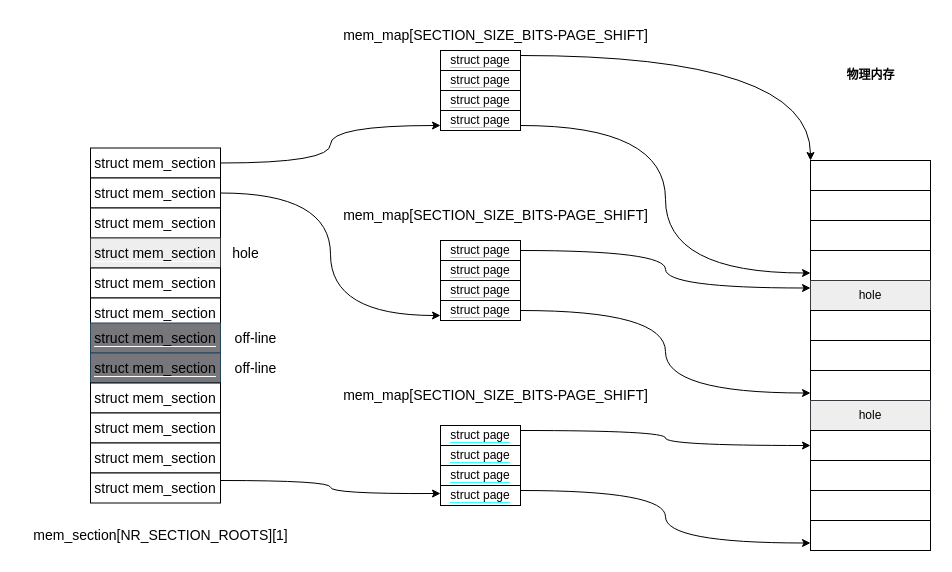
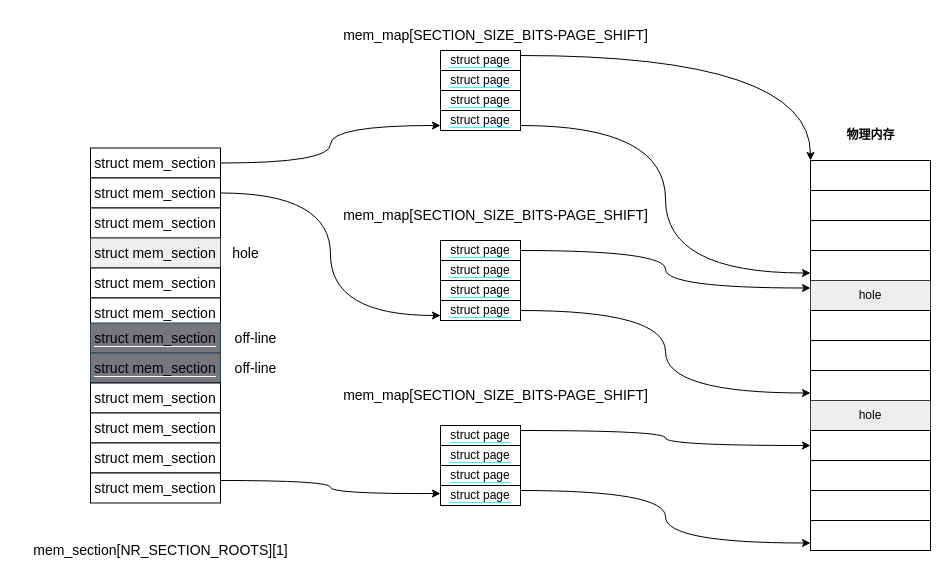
  <mxCell id="0" />
  <mxCell id="1" parent="0" />
  <mxCell id="2" value="" style="rounded=0;whiteSpace=wrap;html=1;labelBackgroundColor=#33FFFF;" vertex="1" parent="1"><mxGeometry x="810" y="160" width="120" height="30" as="geometry" /></mxCell>
  <mxCell id="3" value="" style="rounded=0;whiteSpace=wrap;html=1;labelBackgroundColor=#33FFFF;" vertex="1" parent="1"><mxGeometry x="810" y="190" width="120" height="30" as="geometry" /></mxCell>
  <mxCell id="4" value="" style="rounded=0;whiteSpace=wrap;html=1;labelBackgroundColor=#33FFFF;" vertex="1" parent="1"><mxGeometry x="810" y="220" width="120" height="30" as="geometry" /></mxCell>
  <mxCell id="5" value="" style="rounded=0;whiteSpace=wrap;html=1;labelBackgroundColor=#33FFFF;" vertex="1" parent="1"><mxGeometry x="810" y="250" width="120" height="30" as="geometry" /></mxCell>
  <mxCell id="6" value="hole" style="rounded=0;whiteSpace=wrap;html=1;labelBackgroundColor=none;fillColor=#eeeeee;strokeColor=#36393d;" vertex="1" parent="1"><mxGeometry x="810" y="280" width="120" height="30" as="geometry" /></mxCell>
  <mxCell id="7" value="" style="rounded=0;whiteSpace=wrap;html=1;labelBackgroundColor=#33FFFF;" vertex="1" parent="1"><mxGeometry x="810" y="310" width="120" height="30" as="geometry" /></mxCell>
  <mxCell id="8" value="" style="rounded=0;whiteSpace=wrap;html=1;labelBackgroundColor=#33FFFF;" vertex="1" parent="1"><mxGeometry x="810" y="340" width="120" height="30" as="geometry" /></mxCell>
  <mxCell id="9" value="" style="rounded=0;whiteSpace=wrap;html=1;labelBackgroundColor=#33FFFF;" vertex="1" parent="1"><mxGeometry x="810" y="370" width="120" height="30" as="geometry" /></mxCell>
  <mxCell id="10" value="hole" style="rounded=0;whiteSpace=wrap;html=1;labelBackgroundColor=#FFFFF;fillColor=#eeeeee;strokeColor=#36393d;" vertex="1" parent="1"><mxGeometry x="810" y="400" width="120" height="30" as="geometry" /></mxCell>
  <mxCell id="11" value="" style="rounded=0;whiteSpace=wrap;html=1;labelBackgroundColor=#33FFFF;" vertex="1" parent="1"><mxGeometry x="810" y="430" width="120" height="30" as="geometry" /></mxCell>
  <mxCell id="12" value="" style="rounded=0;whiteSpace=wrap;html=1;labelBackgroundColor=#33FFFF;" vertex="1" parent="1"><mxGeometry x="810" y="460" width="120" height="30" as="geometry" /></mxCell>
  <mxCell id="13" value="" style="rounded=0;whiteSpace=wrap;html=1;labelBackgroundColor=#33FFFF;" vertex="1" parent="1"><mxGeometry x="810" y="490" width="120" height="30" as="geometry" /></mxCell>
- <mxCell id="14" value="&lt;b&gt;物理内存&lt;/b&gt;" style="text;html=1;align=center;verticalAlign=middle;resizable=0;points=[];autosize=1;strokeColor=none;fillColor=none;" vertex="1" parent="1"><mxGeometry x="835" y="60" width="70" height="30" as="geometry" /></mxCell>
+ <mxCell id="14" value="&lt;b&gt;物理内存&lt;/b&gt;" style="text;html=1;align=center;verticalAlign=middle;resizable=0;points=[];autosize=1;strokeColor=none;fillColor=none;" vertex="1" parent="1"><mxGeometry x="835" y="120" width="70" height="30" as="geometry" /></mxCell>
  <mxCell id="15" value="" style="rounded=0;whiteSpace=wrap;html=1;labelBackgroundColor=#33FFFF;" vertex="1" parent="1"><mxGeometry x="810" y="520" width="120" height="30" as="geometry" /></mxCell>
  <mxCell id="16" style="edgeStyle=orthogonalEdgeStyle;curved=1;orthogonalLoop=1;jettySize=auto;html=1;exitX=1;exitY=0.25;exitDx=0;exitDy=0;entryX=0;entryY=0;entryDx=0;entryDy=0;fontSize=14;" edge="1" parent="1" source="17" target="2"><mxGeometry relative="1" as="geometry" /></mxCell>
  <mxCell id="17" value="&lt;span style=&quot;background-color: rgb(255, 255, 255);&quot;&gt;struct page&lt;/span&gt;" style="rounded=0;whiteSpace=wrap;html=1;labelBackgroundColor=#33FFFF;" vertex="1" parent="1"><mxGeometry x="440" y="50" width="80" height="20" as="geometry" /></mxCell>
  <mxCell id="18" value="&lt;span style=&quot;background-color: rgb(255, 255, 255);&quot;&gt;struct page&lt;/span&gt;" style="rounded=0;whiteSpace=wrap;html=1;labelBackgroundColor=#33FFFF;" vertex="1" parent="1"><mxGeometry x="440" y="70" width="80" height="20" as="geometry" /></mxCell>
  <mxCell id="19" value="&lt;span style=&quot;background-color: rgb(255, 255, 255);&quot;&gt;struct page&lt;/span&gt;" style="rounded=0;whiteSpace=wrap;html=1;labelBackgroundColor=#33FFFF;" vertex="1" parent="1"><mxGeometry x="440" y="90" width="80" height="20" as="geometry" /></mxCell>
  <mxCell id="20" style="edgeStyle=orthogonalEdgeStyle;curved=1;orthogonalLoop=1;jettySize=auto;html=1;exitX=1;exitY=0.75;exitDx=0;exitDy=0;entryX=0;entryY=0.75;entryDx=0;entryDy=0;fontSize=14;" edge="1" parent="1" source="21" target="5"><mxGeometry relative="1" as="geometry" /></mxCell>
  <mxCell id="21" value="&lt;span style=&quot;background-color: rgb(255, 255, 255);&quot;&gt;struct page&lt;/span&gt;" style="rounded=0;whiteSpace=wrap;html=1;labelBackgroundColor=#33FFFF;" vertex="1" parent="1"><mxGeometry x="440" y="110" width="80" height="20" as="geometry" /></mxCell>
  <mxCell id="22" style="edgeStyle=orthogonalEdgeStyle;curved=1;orthogonalLoop=1;jettySize=auto;html=1;entryX=0;entryY=0.25;entryDx=0;entryDy=0;fontSize=14;" edge="1" parent="1" source="23" target="6"><mxGeometry relative="1" as="geometry" /></mxCell>
  <mxCell id="23" value="&lt;span style=&quot;background-color: rgb(255, 255, 255);&quot;&gt;struct page&lt;/span&gt;" style="rounded=0;whiteSpace=wrap;html=1;labelBackgroundColor=#33FFFF;" vertex="1" parent="1"><mxGeometry x="440" y="240" width="80" height="20" as="geometry" /></mxCell>
  <mxCell id="24" value="&lt;span style=&quot;background-color: rgb(255, 255, 255);&quot;&gt;struct page&lt;/span&gt;" style="rounded=0;whiteSpace=wrap;html=1;labelBackgroundColor=#33FFFF;" vertex="1" parent="1"><mxGeometry x="440" y="260" width="80" height="20" as="geometry" /></mxCell>
  <mxCell id="25" value="&lt;span style=&quot;background-color: rgb(255, 255, 255);&quot;&gt;struct page&lt;/span&gt;" style="rounded=0;whiteSpace=wrap;html=1;labelBackgroundColor=#33FFFF;" vertex="1" parent="1"><mxGeometry x="440" y="280" width="80" height="20" as="geometry" /></mxCell>
  <mxCell id="26" style="edgeStyle=orthogonalEdgeStyle;curved=1;orthogonalLoop=1;jettySize=auto;html=1;exitX=1;exitY=0.5;exitDx=0;exitDy=0;entryX=0;entryY=0.75;entryDx=0;entryDy=0;fontSize=14;" edge="1" parent="1" source="27" target="9"><mxGeometry relative="1" as="geometry" /></mxCell>
  <mxCell id="27" value="&lt;span style=&quot;background-color: rgb(255, 255, 255);&quot;&gt;struct page&lt;/span&gt;" style="rounded=0;whiteSpace=wrap;html=1;labelBackgroundColor=#33FFFF;" vertex="1" parent="1"><mxGeometry x="440" y="300" width="80" height="20" as="geometry" /></mxCell>
  <mxCell id="28" style="edgeStyle=orthogonalEdgeStyle;curved=1;orthogonalLoop=1;jettySize=auto;html=1;entryX=0;entryY=0.75;entryDx=0;entryDy=0;fontSize=14;" edge="1" parent="1" source="29" target="21"><mxGeometry relative="1" as="geometry" /></mxCell>
  <mxCell id="29" value="struct mem_section" style="rounded=0;whiteSpace=wrap;html=1;labelBackgroundColor=#FFFFFF;labelBorderColor=none;fontSize=14;" vertex="1" parent="1"><mxGeometry x="90" y="147.5" width="130" height="30" as="geometry" /></mxCell>
  <mxCell id="30" style="edgeStyle=orthogonalEdgeStyle;curved=1;orthogonalLoop=1;jettySize=auto;html=1;exitX=1;exitY=0.5;exitDx=0;exitDy=0;entryX=0;entryY=0.75;entryDx=0;entryDy=0;fontSize=14;" edge="1" parent="1" source="31" target="27"><mxGeometry relative="1" as="geometry" /></mxCell>
  <mxCell id="31" value="struct mem_section" style="rounded=0;whiteSpace=wrap;html=1;labelBackgroundColor=#FFFFFF;labelBorderColor=none;fontSize=14;" vertex="1" parent="1"><mxGeometry x="90" y="177.5" width="130" height="30" as="geometry" /></mxCell>
  <mxCell id="32" value="struct mem_section" style="rounded=0;whiteSpace=wrap;html=1;labelBackgroundColor=#FFFFFF;labelBorderColor=none;fontSize=14;" vertex="1" parent="1"><mxGeometry x="90" y="207.5" width="130" height="30" as="geometry" /></mxCell>
  <mxCell id="33" value="&lt;span style=&quot;background-color: rgb(238, 238, 238);&quot;&gt;struct mem_section&lt;/span&gt;" style="rounded=0;whiteSpace=wrap;html=1;labelBackgroundColor=#FFFFFF;labelBorderColor=none;fontSize=14;fillColor=#eeeeee;strokeColor=#36393d;" vertex="1" parent="1"><mxGeometry x="90" y="237.5" width="130" height="30" as="geometry" /></mxCell>
  <mxCell id="34" value="struct mem_section" style="rounded=0;whiteSpace=wrap;html=1;labelBackgroundColor=#FFFFFF;labelBorderColor=none;fontSize=14;" vertex="1" parent="1"><mxGeometry x="90" y="267.5" width="130" height="30" as="geometry" /></mxCell>
  <mxCell id="35" value="struct mem_section" style="rounded=0;whiteSpace=wrap;html=1;labelBackgroundColor=#FFFFFF;labelBorderColor=none;fontSize=14;" vertex="1" parent="1"><mxGeometry x="90" y="297.5" width="130" height="30" as="geometry" /></mxCell>
  <mxCell id="36" value="&lt;span style=&quot;background-color: rgb(119, 118, 123);&quot;&gt;struct mem_section&lt;/span&gt;" style="rounded=0;whiteSpace=wrap;html=1;labelBackgroundColor=#FFFFFF;labelBorderColor=none;fontSize=14;fillColor=#77767b;strokeColor=#23445d;" vertex="1" parent="1"><mxGeometry x="90" y="322.5" width="130" height="30" as="geometry" /></mxCell>
  <mxCell id="37" value="&lt;span style=&quot;background-color: rgb(119, 118, 123);&quot;&gt;struct mem_section&lt;/span&gt;" style="rounded=0;whiteSpace=wrap;html=1;labelBackgroundColor=#FFFFFF;labelBorderColor=none;fontSize=14;fillColor=#77767b;strokeColor=#23445d;" vertex="1" parent="1"><mxGeometry x="90" y="352.5" width="130" height="30" as="geometry" /></mxCell>
  <mxCell id="38" value="struct mem_section" style="rounded=0;whiteSpace=wrap;html=1;labelBackgroundColor=#FFFFFF;labelBorderColor=none;fontSize=14;" vertex="1" parent="1"><mxGeometry x="90" y="382.5" width="130" height="30" as="geometry" /></mxCell>
  <mxCell id="39" value="struct mem_section" style="rounded=0;whiteSpace=wrap;html=1;labelBackgroundColor=#FFFFFF;labelBorderColor=none;fontSize=14;" vertex="1" parent="1"><mxGeometry x="90" y="412.5" width="130" height="30" as="geometry" /></mxCell>
  <mxCell id="40" value="struct mem_section" style="rounded=0;whiteSpace=wrap;html=1;labelBackgroundColor=#FFFFFF;labelBorderColor=none;fontSize=14;" vertex="1" parent="1"><mxGeometry x="90" y="442.5" width="130" height="30" as="geometry" /></mxCell>
  <mxCell id="41" style="edgeStyle=orthogonalEdgeStyle;curved=1;orthogonalLoop=1;jettySize=auto;html=1;exitX=1;exitY=0.25;exitDx=0;exitDy=0;fontSize=14;" edge="1" parent="1" source="42"><mxGeometry relative="1" as="geometry"><mxPoint x="440" y="493" as="targetPoint" /></mxGeometry></mxCell>
  <mxCell id="42" value="struct mem_section" style="rounded=0;whiteSpace=wrap;html=1;labelBackgroundColor=#FFFFFF;labelBorderColor=none;fontSize=14;" vertex="1" parent="1"><mxGeometry x="90" y="472.5" width="130" height="30" as="geometry" /></mxCell>
- <mxCell id="43" value="mem_section[NR_SECTION_ROOTS][1]" style="text;html=1;align=center;verticalAlign=middle;resizable=0;points=[];autosize=1;strokeColor=none;fillColor=none;fontSize=14;" vertex="1" parent="1"><mxGeometry x="20" y="520" width="280" height="30" as="geometry" /></mxCell>
+ <mxCell id="43" value="mem_section[NR_SECTION_ROOTS][1]" style="text;html=1;align=center;verticalAlign=middle;resizable=0;points=[];autosize=1;strokeColor=none;fillColor=none;fontSize=14;" vertex="1" parent="1"><mxGeometry x="20" y="535" width="280" height="30" as="geometry" /></mxCell>
  <mxCell id="44" style="edgeStyle=orthogonalEdgeStyle;curved=1;orthogonalLoop=1;jettySize=auto;html=1;exitX=1;exitY=0.25;exitDx=0;exitDy=0;entryX=0;entryY=0.5;entryDx=0;entryDy=0;fontSize=14;" edge="1" parent="1" source="45" target="11"><mxGeometry relative="1" as="geometry" /></mxCell>
  <mxCell id="45" value="&lt;span style=&quot;background-color: rgb(255, 255, 255);&quot;&gt;struct page&lt;/span&gt;" style="rounded=0;whiteSpace=wrap;html=1;labelBackgroundColor=#33FFFF;" vertex="1" parent="1"><mxGeometry x="440" y="425" width="80" height="20" as="geometry" /></mxCell>
  <mxCell id="46" value="&lt;span style=&quot;background-color: rgb(255, 255, 255);&quot;&gt;struct page&lt;/span&gt;" style="rounded=0;whiteSpace=wrap;html=1;labelBackgroundColor=#33FFFF;" vertex="1" parent="1"><mxGeometry x="440" y="445" width="80" height="20" as="geometry" /></mxCell>
  <mxCell id="47" value="&lt;span style=&quot;background-color: rgb(255, 255, 255);&quot;&gt;struct page&lt;/span&gt;" style="rounded=0;whiteSpace=wrap;html=1;labelBackgroundColor=#33FFFF;" vertex="1" parent="1"><mxGeometry x="440" y="465" width="80" height="20" as="geometry" /></mxCell>
  <mxCell id="48" style="edgeStyle=orthogonalEdgeStyle;curved=1;orthogonalLoop=1;jettySize=auto;html=1;exitX=1;exitY=0.25;exitDx=0;exitDy=0;entryX=0;entryY=0.75;entryDx=0;entryDy=0;fontSize=14;" edge="1" parent="1" source="49" target="15"><mxGeometry relative="1" as="geometry" /></mxCell>
  <mxCell id="49" value="&lt;span style=&quot;background-color: rgb(255, 255, 255);&quot;&gt;struct page&lt;/span&gt;" style="rounded=0;whiteSpace=wrap;html=1;labelBackgroundColor=#33FFFF;" vertex="1" parent="1"><mxGeometry x="440" y="485" width="80" height="20" as="geometry" /></mxCell>
  <mxCell id="50" value="mem_map[SECTION_SIZE_BITS-PAGE_SHIFT]" style="text;html=1;align=center;verticalAlign=middle;resizable=0;points=[];autosize=1;strokeColor=none;fillColor=none;fontSize=14;" vertex="1" parent="1"><mxGeometry x="330" width="330" height="30" as="geometry" y="20" /></mxCell>
  <mxCell id="51" value="off-line" style="text;html=1;align=center;verticalAlign=middle;resizable=0;points=[];autosize=1;strokeColor=none;fillColor=none;fontSize=14;" vertex="1" parent="1"><mxGeometry x="220" y="322.5" width="70" height="30" as="geometry" /></mxCell>
  <mxCell id="52" value="off-line" style="text;html=1;align=center;verticalAlign=middle;resizable=0;points=[];autosize=1;strokeColor=none;fillColor=none;fontSize=14;" vertex="1" parent="1"><mxGeometry x="220" y="352.5" width="70" height="30" as="geometry" /></mxCell>
  <mxCell id="53" value="hole" style="text;html=1;align=center;verticalAlign=middle;resizable=0;points=[];autosize=1;strokeColor=none;fillColor=none;fontSize=14;" vertex="1" parent="1"><mxGeometry x="220" y="237.5" width="50" height="30" as="geometry" /></mxCell>
  <mxCell id="54" value="mem_map[SECTION_SIZE_BITS-PAGE_SHIFT]" style="text;html=1;align=center;verticalAlign=middle;resizable=0;points=[];autosize=1;strokeColor=none;fillColor=none;fontSize=14;" vertex="1" parent="1"><mxGeometry x="330" y="200" width="330" height="30" as="geometry" /></mxCell>
  <mxCell id="55" value="mem_map[SECTION_SIZE_BITS-PAGE_SHIFT]" style="text;html=1;align=center;verticalAlign=middle;resizable=0;points=[];autosize=1;strokeColor=none;fillColor=none;fontSize=14;" vertex="1" parent="1"><mxGeometry x="330" y="380" width="330" height="30" as="geometry" /></mxCell>
